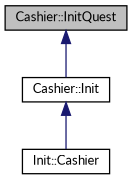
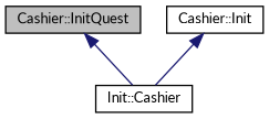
  digraph {
    fontname=Lato
    rankdir=TB
    node [color=black fontname=Lato fontsize=10 shape=record]
    edge [color=midnightblue dir=back fontname=Lato fontsize=10 labelfontname=Helvetica labelfontsize=10 style=solid]
    n1 [fillcolor=grey75 fontcolor=black height=0.2 label="Cashier::InitQuest" style=filled width=0.4]
    n2 [height=0.2 label="Cashier::Init" width=0.4]
    n3 [height=0.2 label="Init::Cashier" width=0.4]
-   n1 -> n2
+   n1 -> n3
    n2 -> n3
  }
